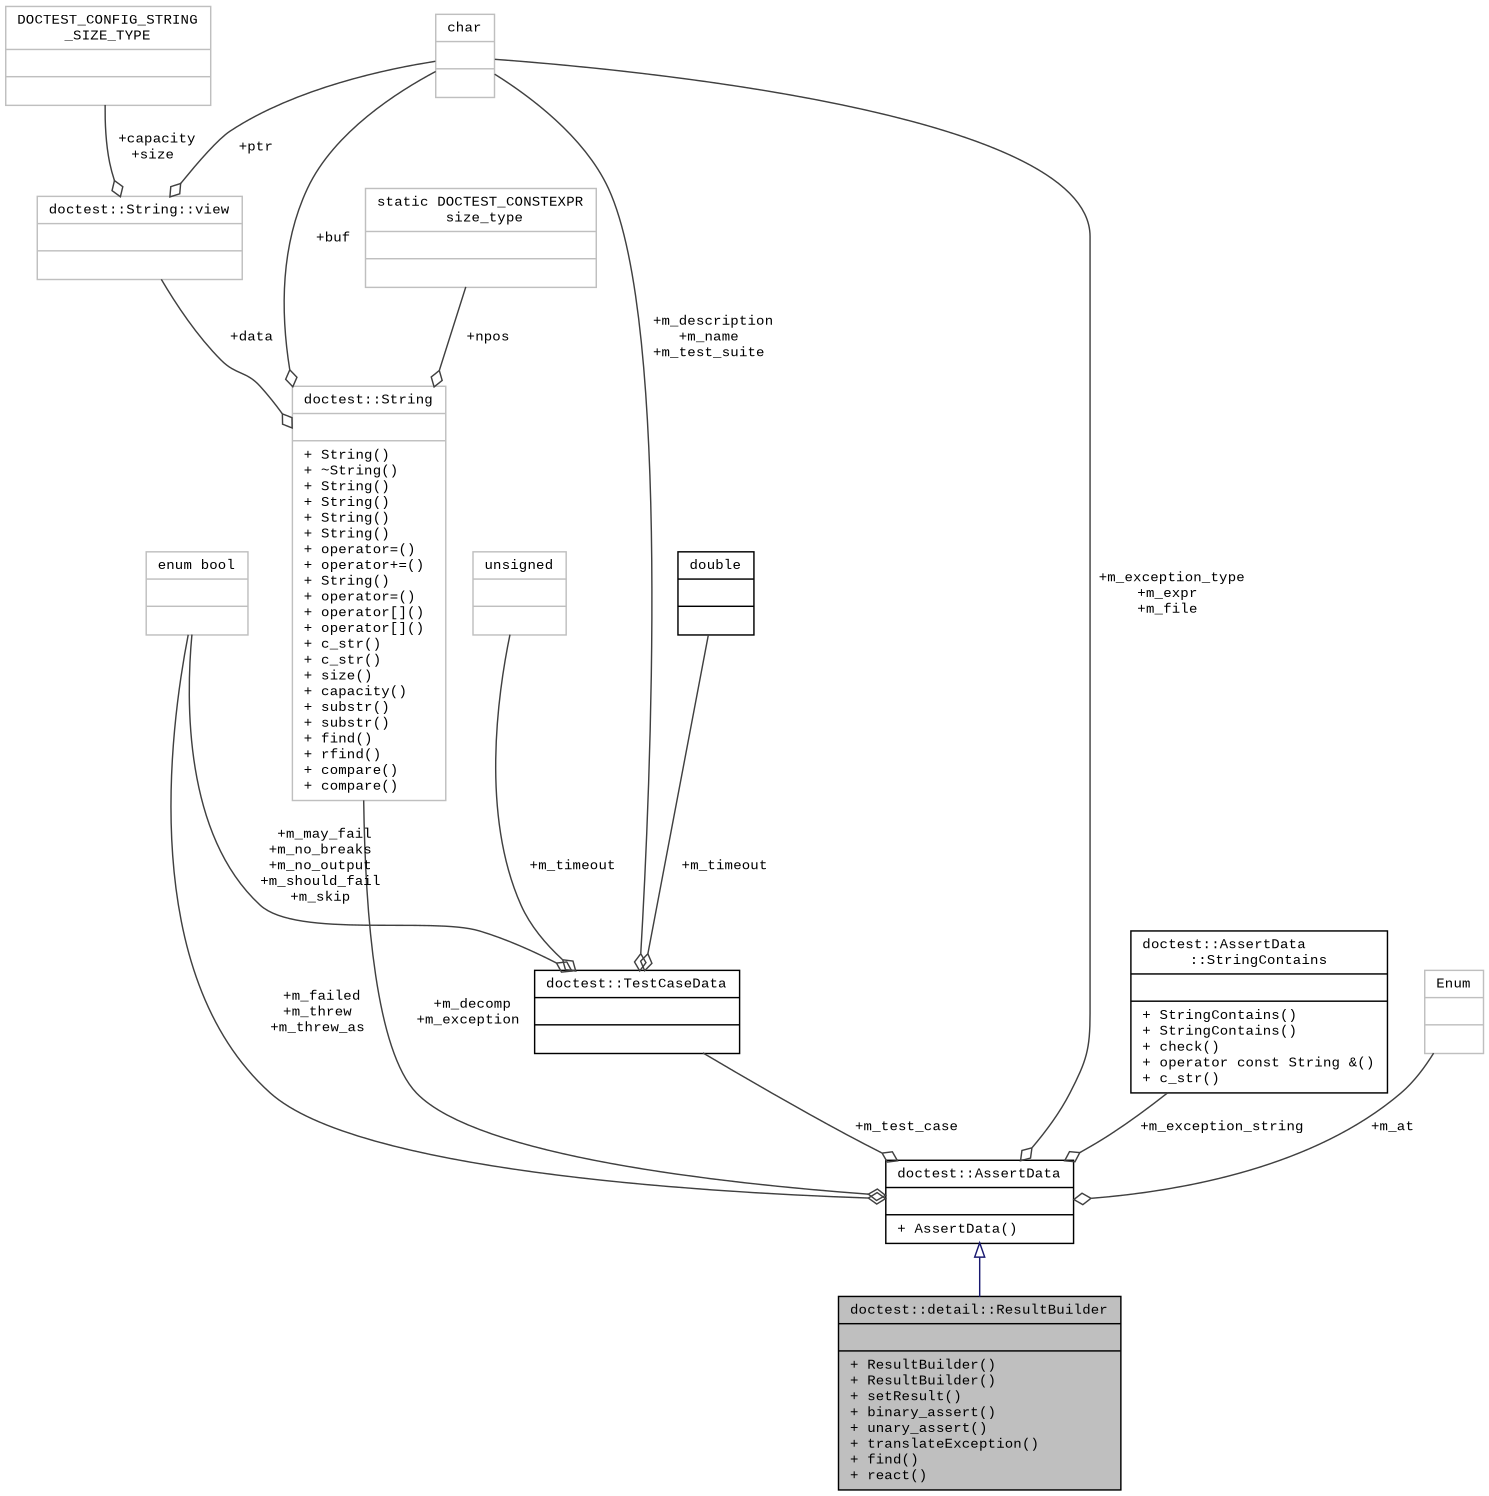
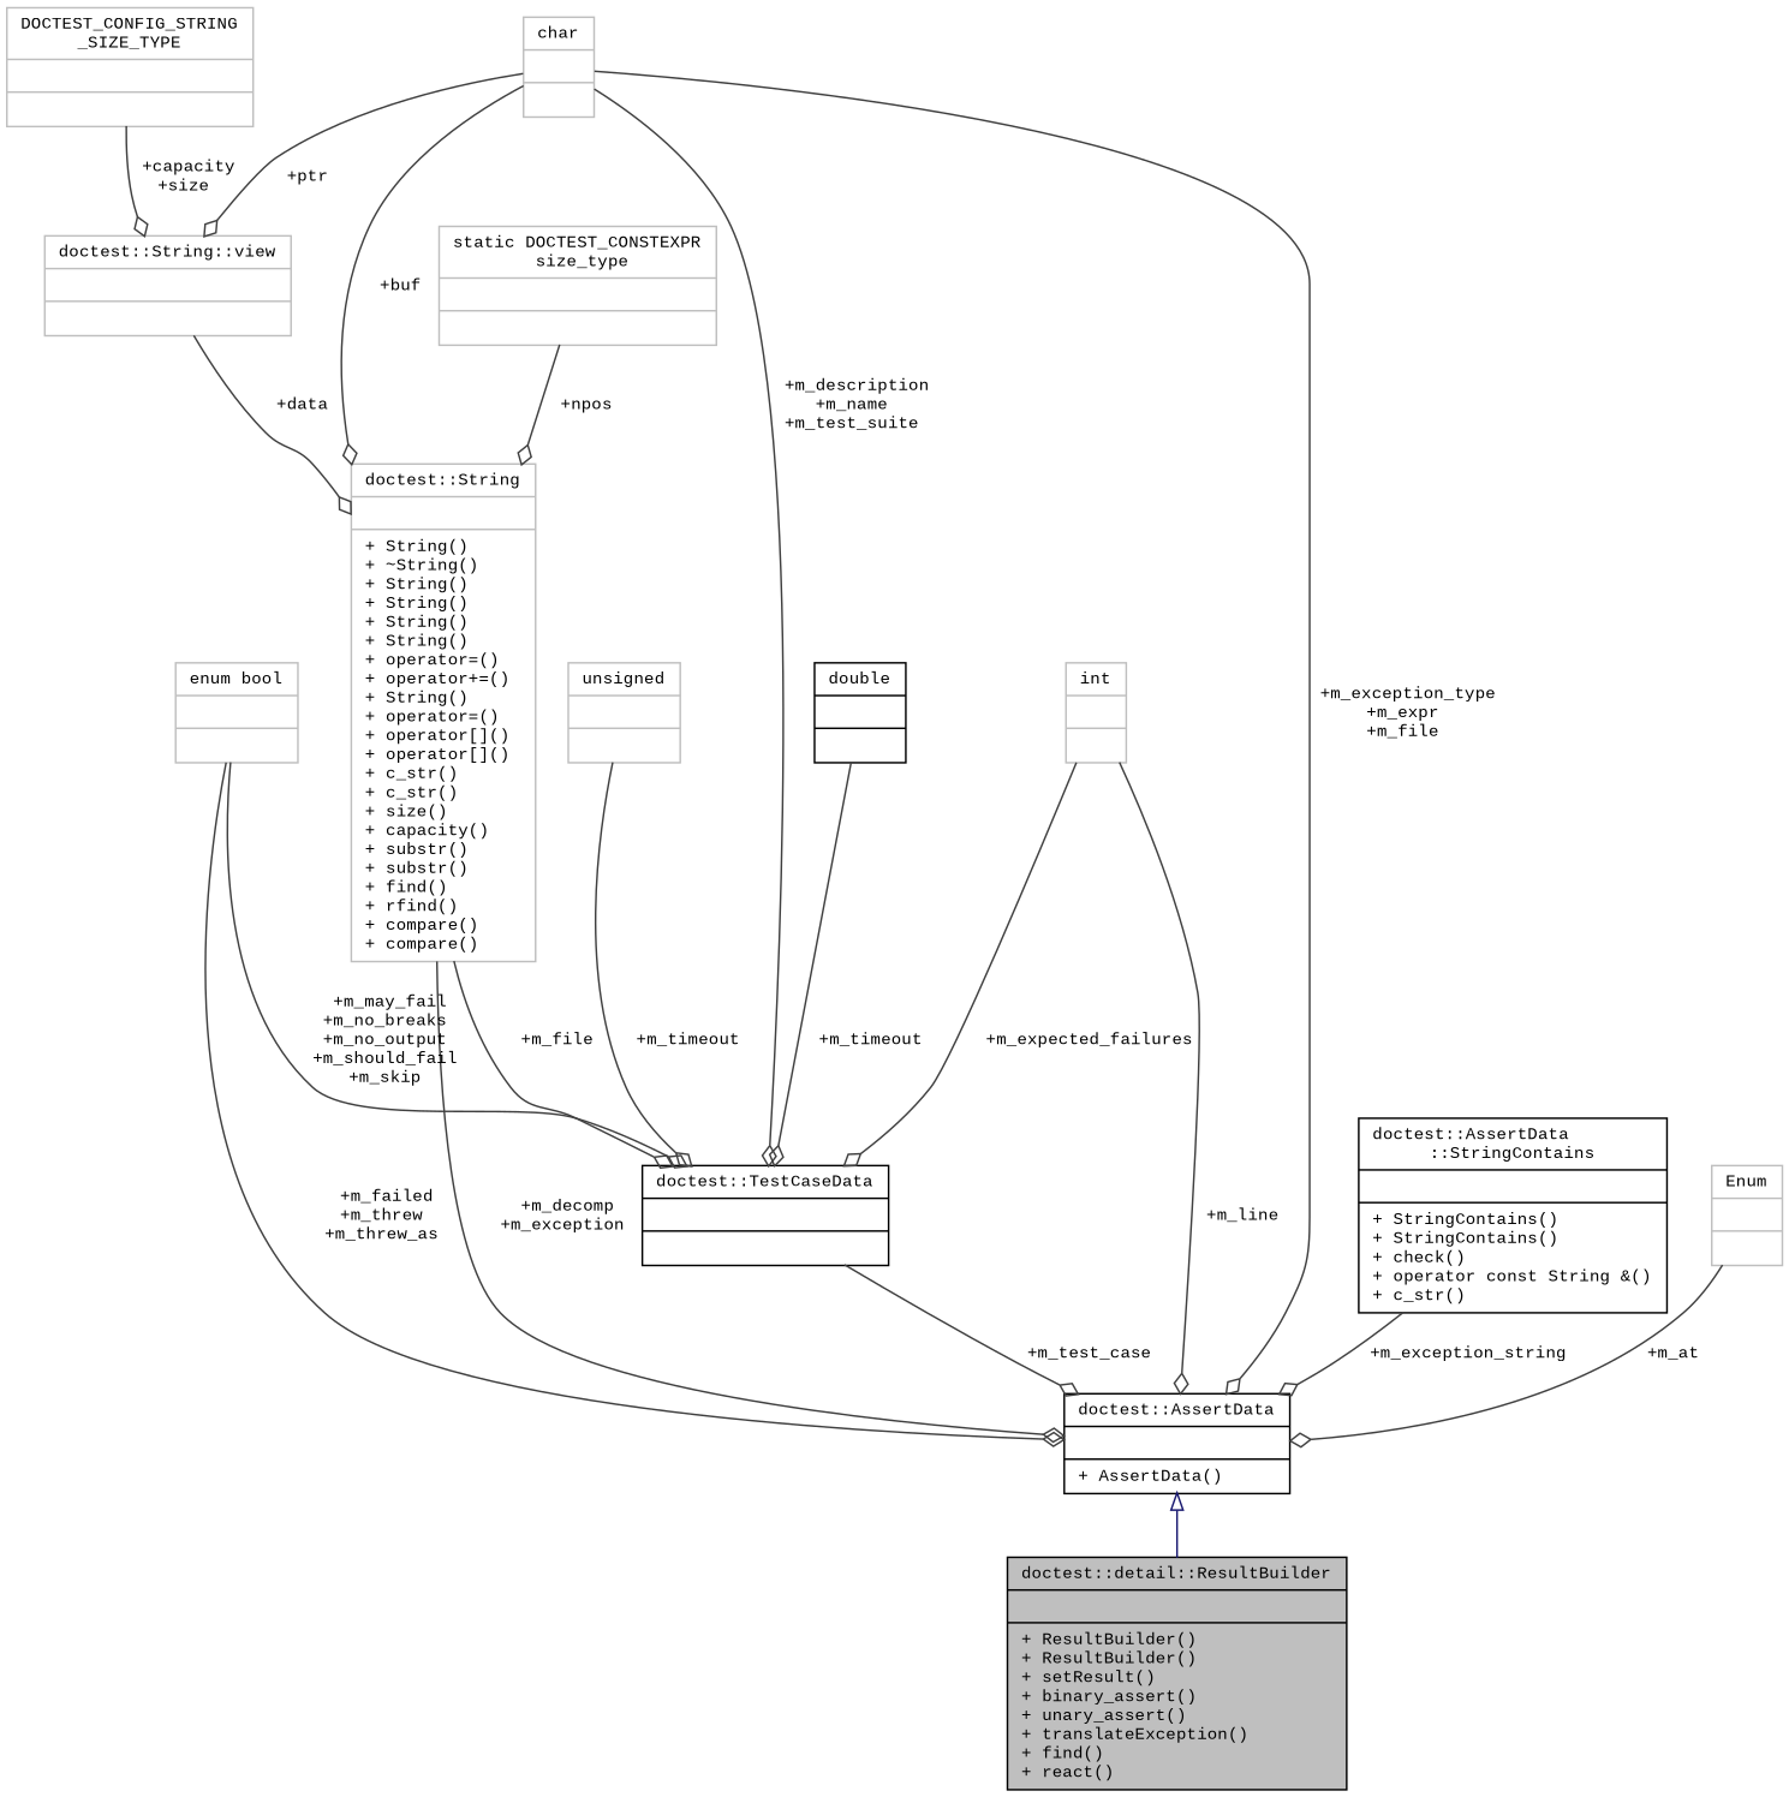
  digraph {
    fontname="Liberation Mono"
    node [color=grey75 fillcolor=white fontname="Liberation Mono" fontsize=10 shape=record style=filled]
    edge [color=grey25 fontname="Liberation Mono" fontsize=10 labelfontname=Helvetica labelfontsize=10 style=solid arrowhead=odiamond]
    n1 [color=black fillcolor=grey75 fontcolor=black height=0.2 label="{doctest::detail::ResultBuilder\n||+ ResultBuilder()\l+ ResultBuilder()\l+ setResult()\l+ binary_assert()\l+ unary_assert()\l+ translateException()\l+ find()\l+ react()\l}" width=0.4]
    n2 [color=black height=0.2 label="{doctest::AssertData\n||+ AssertData()\l}" width=0.4]
    n3 [color=black height=0.2 label="{doctest::TestCaseData\n||}" width=0.4]
    n4 [color=black height=0.2 label="{double\n||}" width=0.4]
    n5 [height=0.2 label="{char\n||}" width=0.4]
    n6 [height=0.2 label="{doctest::String\n||+ String()\l+ ~String()\l+ String()\l+ String()\l+ String()\l+ String()\l+ operator=()\l+ operator+=()\l+ String()\l+ operator=()\l+ operator[]()\l+ operator[]()\l+ c_str()\l+ c_str()\l+ size()\l+ capacity()\l+ substr()\l+ substr()\l+ find()\l+ rfind()\l+ compare()\l+ compare()\l}" width=0.4]
    n7 [height=0.2 label="{doctest::String::view\n||}" width=0.4]
    n8 [height=0.2 label="{static DOCTEST_CONSTEXPR\l size_type\n||}" width=0.4]
    n9 [height=0.2 label="{DOCTEST_CONFIG_STRING\l_SIZE_TYPE\n||}" width=0.4]
+   n10 [height=0.2 label="{int\n||}" width=0.4]
    n11 [height=0.2 label="{enum bool\n||}" width=0.4]
    n12 [height=0.2 label="{unsigned\n||}" width=0.4]
    n13 [color=black height=0.2 label="{doctest::AssertData\l::StringContains\n||+ StringContains()\l+ StringContains()\l+ check()\l+ operator const String &()\l+ c_str()\l}" width=0.4]
    n14 [height=0.2 label="{Enum\n||}" width=0.4]
    n2 -> n1 [arrowtail=onormal color=midnightblue dir=back arrowhead=""]
    n3 -> n2 [label=" +m_test_case"]
    n4 -> n3 [label=" +m_timeout"]
    n5 -> n2 [label=" +m_exception_type\n+m_expr\n+m_file"]
    n5 -> n3 [label=" +m_description\n+m_name\n+m_test_suite"]
    n5 -> n6 [label=" +buf"]
    n5 -> n7 [label=" +ptr"]
    n6 -> n2 [label=" +m_decomp\n+m_exception"]
+   n6 -> n3 [label=" +m_file"]
    n7 -> n6 [label=" +data"]
    n8 -> n6 [label=" +npos"]
    n9 -> n7 [label=" +capacity\n+size"]
+   n10 -> n2 [label=" +m_line"]
+   n10 -> n3 [label=" +m_expected_failures"]
    n11 -> n2 [label=" +m_failed\n+m_threw\n+m_threw_as"]
    n11 -> n3 [label=" +m_may_fail\n+m_no_breaks\n+m_no_output\n+m_should_fail\n+m_skip"]
    n12 -> n3 [label=" +m_timeout"]
    n13 -> n2 [label=" +m_exception_string"]
    n14 -> n2 [label=" +m_at"]
  }
